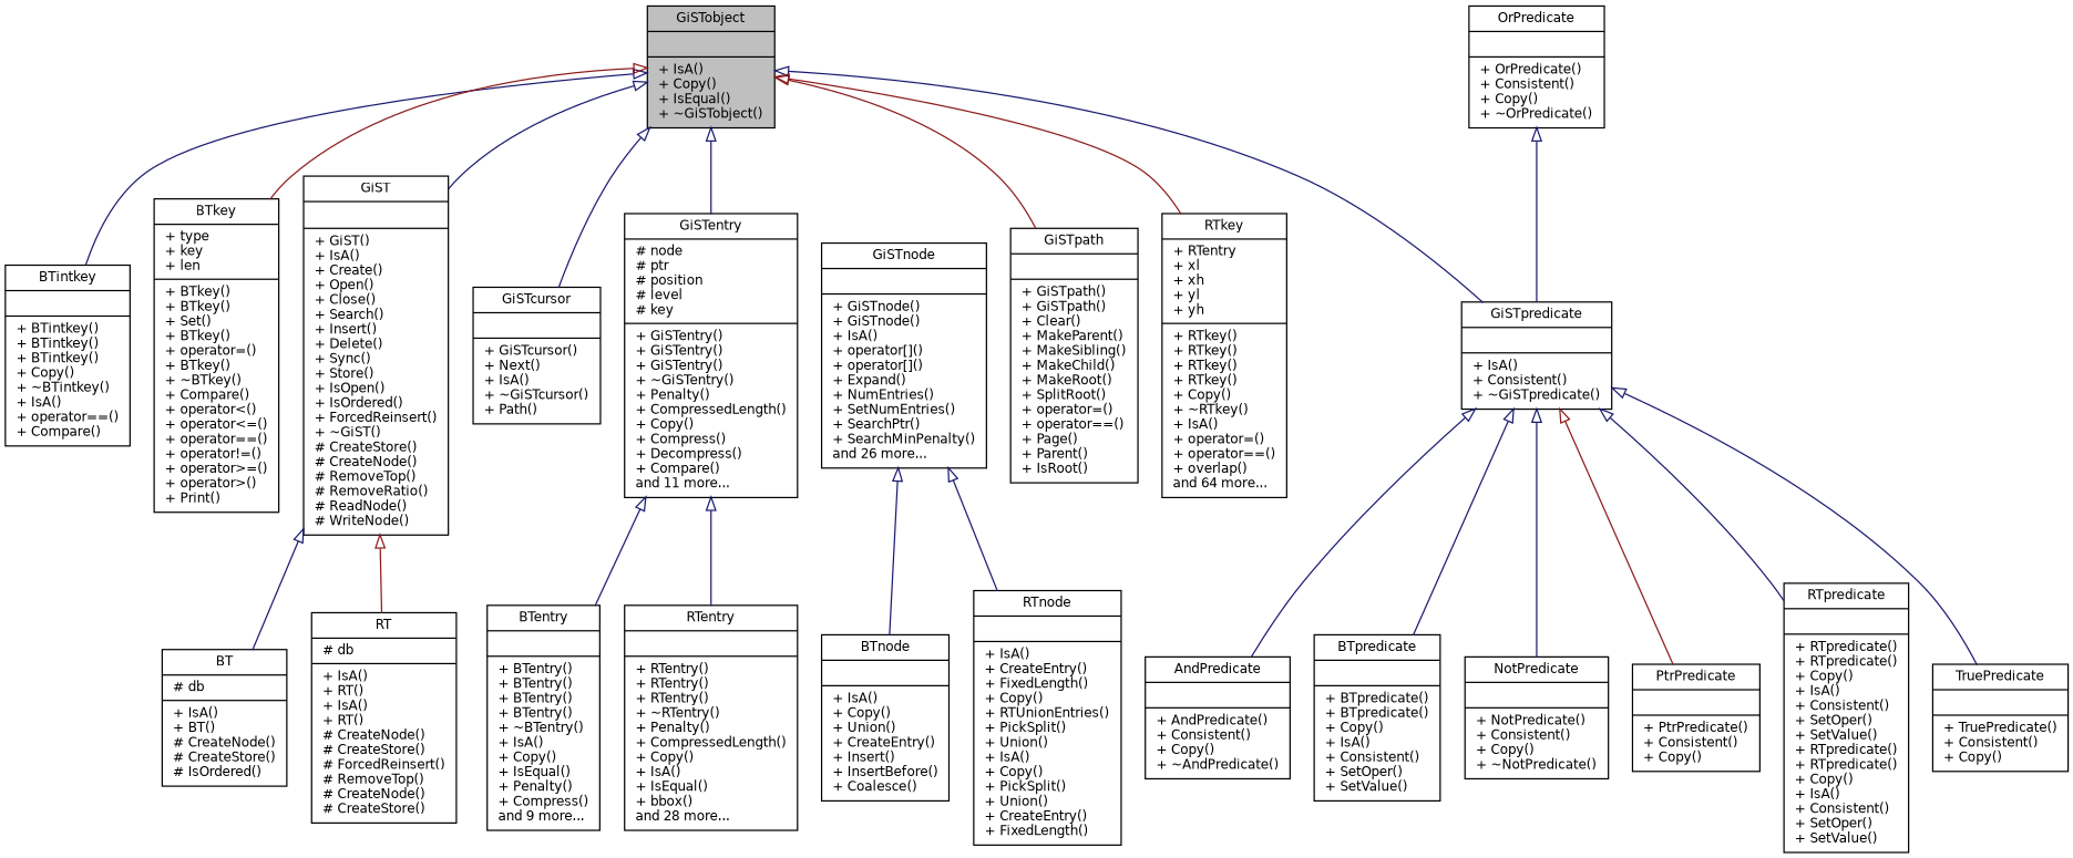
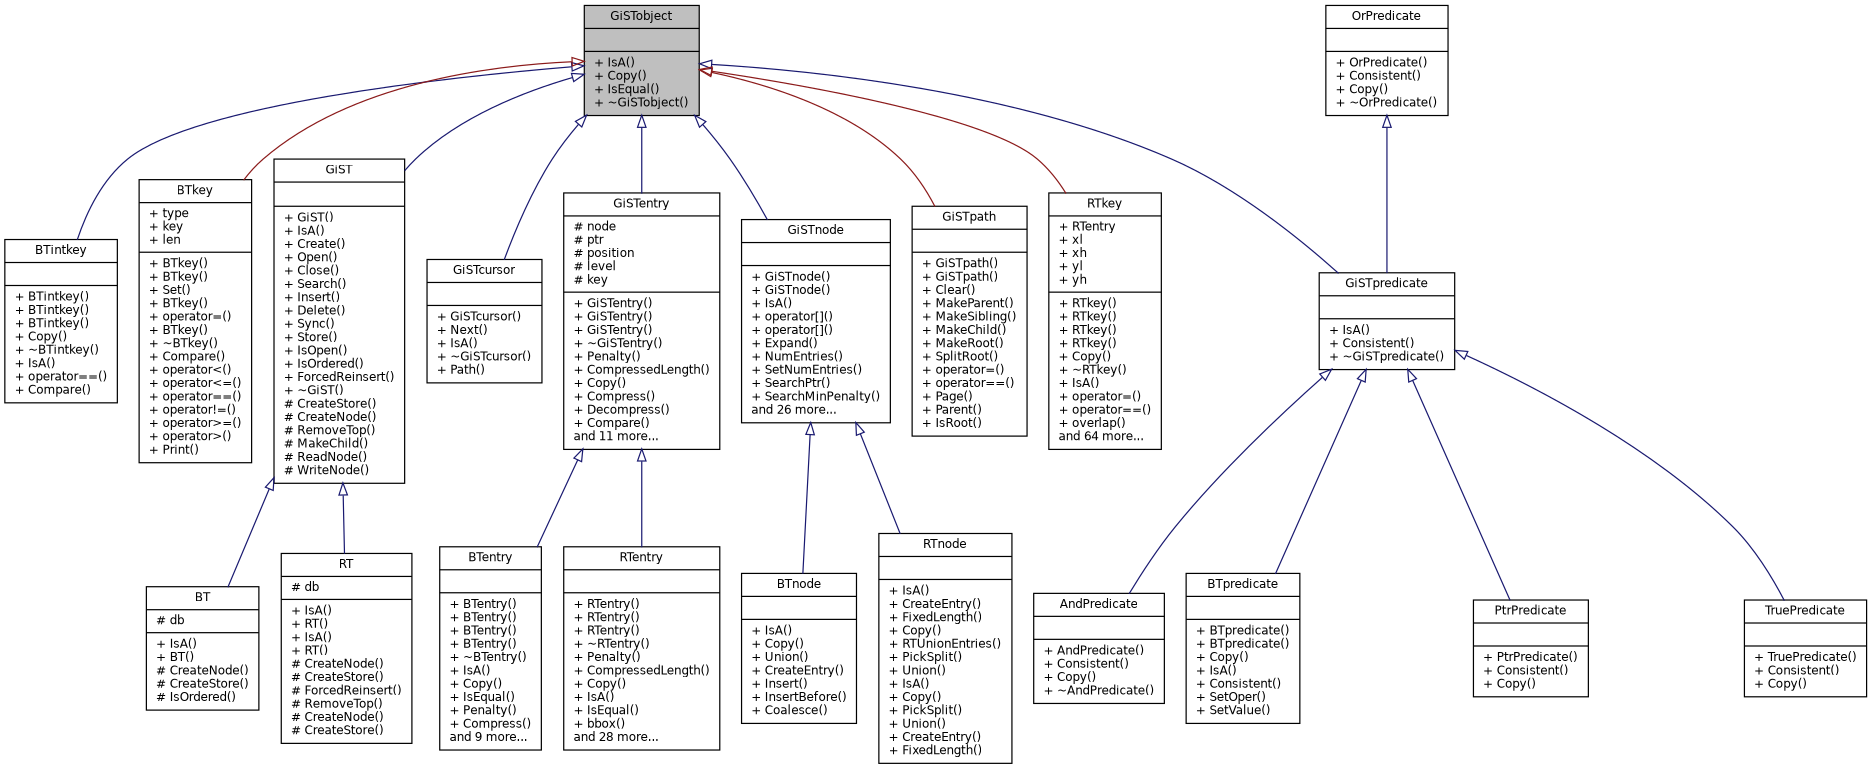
  digraph {
    node [color=black fillcolor=white fontname=Helvetica fontsize=10 shape=record style=filled]
    edge [arrowtail=onormal color=midnightblue dir=back fontname=Helvetica fontsize=10 labelfontname=Helvetica labelfontsize=10 style=solid]
    n1 [fillcolor=grey75 fontcolor=black height=0.2 label="{GiSTobject\n||+ IsA()\l+ Copy()\l+ IsEqual()\l+ ~GiSTobject()\l}" width=0.4]
    n2 [height=0.2 label="{BTintkey\n||+ BTintkey()\l+ BTintkey()\l+ BTintkey()\l+ Copy()\l+ ~BTintkey()\l+ IsA()\l+ operator==()\l+ Compare()\l}" width=0.4]
    n3 [height=0.2 label="{BTkey\n|+ type\l+ key\l+ len\l|+ BTkey()\l+ BTkey()\l+ Set()\l+ BTkey()\l+ operator=()\l+ BTkey()\l+ ~BTkey()\l+ Compare()\l+ operator\<()\l+ operator\<=()\l+ operator==()\l+ operator!=()\l+ operator\>=()\l+ operator\>()\l+ Print()\l}" width=0.4]
-   n4 [height=0.2 label="{GiST\n||+ GiST()\l+ IsA()\l+ Create()\l+ Open()\l+ Close()\l+ Search()\l+ Insert()\l+ Delete()\l+ Sync()\l+ Store()\l+ IsOpen()\l+ IsOrdered()\l+ ForcedReinsert()\l+ ~GiST()\l# CreateStore()\l# CreateNode()\l# RemoveTop()\l# RemoveRatio()\l# ReadNode()\l# WriteNode()\l}" width=0.4]
+   n4 [height=0.2 label="{GiST\n||+ GiST()\l+ IsA()\l+ Create()\l+ Open()\l+ Close()\l+ Search()\l+ Insert()\l+ Delete()\l+ Sync()\l+ Store()\l+ IsOpen()\l+ IsOrdered()\l+ ForcedReinsert()\l+ ~GiST()\l# CreateStore()\l# CreateNode()\l# RemoveTop()\l# MakeChild()\l# ReadNode()\l# WriteNode()\l}" width=0.4]
    n5 [height=0.2 label="{GiSTcursor\n||+ GiSTcursor()\l+ Next()\l+ IsA()\l+ ~GiSTcursor()\l+ Path()\l}" width=0.4]
    n6 [height=0.2 label="{GiSTentry\n|# node\l# ptr\l# position\l# level\l# key\l|+ GiSTentry()\l+ GiSTentry()\l+ GiSTentry()\l+ ~GiSTentry()\l+ Penalty()\l+ CompressedLength()\l+ Copy()\l+ Compress()\l+ Decompress()\l+ Compare()\land 11 more...\l}" width=0.4]
    n7 [height=0.2 label="{GiSTnode\n||+ GiSTnode()\l+ GiSTnode()\l+ IsA()\l+ operator[]()\l+ operator[]()\l+ Expand()\l+ NumEntries()\l+ SetNumEntries()\l+ SearchPtr()\l+ SearchMinPenalty()\land 26 more...\l}" width=0.4]
    n8 [height=0.2 label="{GiSTpath\n||+ GiSTpath()\l+ GiSTpath()\l+ Clear()\l+ MakeParent()\l+ MakeSibling()\l+ MakeChild()\l+ MakeRoot()\l+ SplitRoot()\l+ operator=()\l+ operator==()\l+ Page()\l+ Parent()\l+ IsRoot()\l}" width=0.4]
    n9 [height=0.2 label="{GiSTpredicate\n||+ IsA()\l+ Consistent()\l+ ~GiSTpredicate()\l}" width=0.4]
    n10 [height=0.2 label="{RTkey\n|+ RTentry\l+ xl\l+ xh\l+ yl\l+ yh\l|+ RTkey()\l+ RTkey()\l+ RTkey()\l+ RTkey()\l+ Copy()\l+ ~RTkey()\l+ IsA()\l+ operator=()\l+ operator==()\l+ overlap()\land 64 more...\l}" width=0.4]
    n11 [height=0.2 label="{BT\n|# db\l|+ IsA()\l+ BT()\l# CreateNode()\l# CreateStore()\l# IsOrdered()\l}" width=0.4]
    n12 [height=0.2 label="{RT\n|# db\l|+ IsA()\l+ RT()\l+ IsA()\l+ RT()\l# CreateNode()\l# CreateStore()\l# ForcedReinsert()\l# RemoveTop()\l# CreateNode()\l# CreateStore()\l}" width=0.4]
    n13 [height=0.2 label="{BTentry\n||+ BTentry()\l+ BTentry()\l+ BTentry()\l+ BTentry()\l+ ~BTentry()\l+ IsA()\l+ Copy()\l+ IsEqual()\l+ Penalty()\l+ Compress()\land 9 more...\l}" width=0.4]
    n14 [height=0.2 label="{RTentry\n||+ RTentry()\l+ RTentry()\l+ RTentry()\l+ ~RTentry()\l+ Penalty()\l+ CompressedLength()\l+ Copy()\l+ IsA()\l+ IsEqual()\l+ bbox()\land 28 more...\l}" width=0.4]
    n15 [height=0.2 label="{BTnode\n||+ IsA()\l+ Copy()\l+ Union()\l+ CreateEntry()\l+ Insert()\l+ InsertBefore()\l+ Coalesce()\l}" width=0.4]
    n16 [height=0.2 label="{RTnode\n||+ IsA()\l+ CreateEntry()\l+ FixedLength()\l+ Copy()\l+ RTUnionEntries()\l+ PickSplit()\l+ Union()\l+ IsA()\l+ Copy()\l+ PickSplit()\l+ Union()\l+ CreateEntry()\l+ FixedLength()\l}" width=0.4]
    n17 [height=0.2 label="{AndPredicate\n||+ AndPredicate()\l+ Consistent()\l+ Copy()\l+ ~AndPredicate()\l}" width=0.4]
    n18 [height=0.2 label="{BTpredicate\n||+ BTpredicate()\l+ BTpredicate()\l+ Copy()\l+ IsA()\l+ Consistent()\l+ SetOper()\l+ SetValue()\l}" width=0.4]
-   n19 [height=0.2 label="{NotPredicate\n||+ NotPredicate()\l+ Consistent()\l+ Copy()\l+ ~NotPredicate()\l}" width=0.4]
    n20 [height=0.2 label="{PtrPredicate\n||+ PtrPredicate()\l+ Consistent()\l+ Copy()\l}" width=0.4]
-   n21 [height=0.2 label="{RTpredicate\n||+ RTpredicate()\l+ RTpredicate()\l+ Copy()\l+ IsA()\l+ Consistent()\l+ SetOper()\l+ SetValue()\l+ RTpredicate()\l+ RTpredicate()\l+ Copy()\l+ IsA()\l+ Consistent()\l+ SetOper()\l+ SetValue()\l}" width=0.4]
    n22 [height=0.2 label="{TruePredicate\n||+ TruePredicate()\l+ Consistent()\l+ Copy()\l}" width=0.4]
    n23 [height=0.2 label="{OrPredicate\n||+ OrPredicate()\l+ Consistent()\l+ Copy()\l+ ~OrPredicate()\l}" width=0.4]
    n1 -> n2
    n1 -> n3 [color=firebrick4]
    n1 -> n4
    n1 -> n5
    n1 -> n6
+   n1 -> n7
    n1 -> n8 [color=firebrick4]
    n1 -> n9
    n1 -> n10 [color=firebrick4]
    n4 -> n11
-   n4 -> n12 [color=firebrick4]
+   n4 -> n12
    n6 -> n13
    n6 -> n14
    n7 -> n15
    n7 -> n16
    n9 -> n17
    n9 -> n18
-   n9 -> n19
-   n9 -> n20 [color=firebrick4]
-   n9 -> n21
+   n9 -> n20
    n9 -> n22
    n23 -> n9
  }
